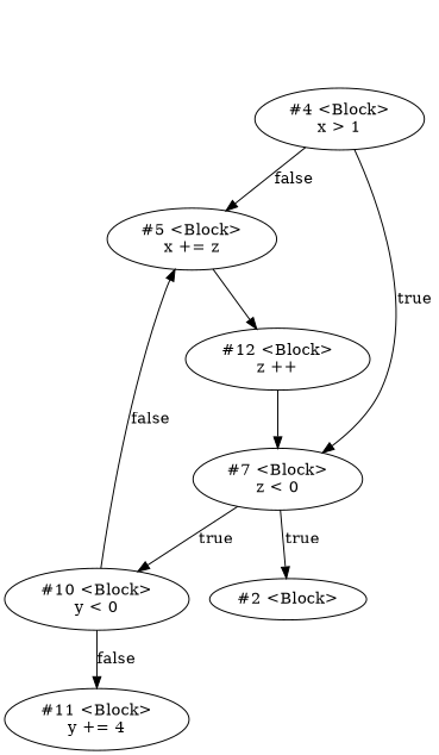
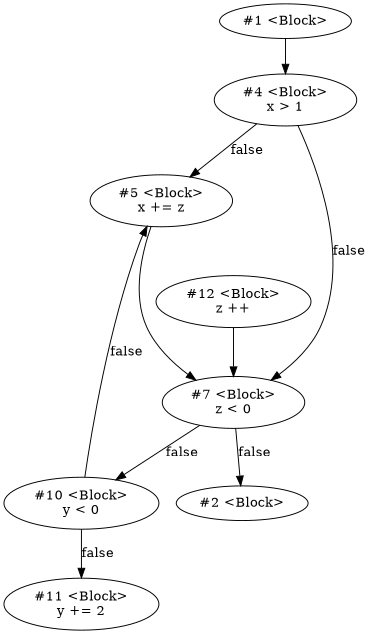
  strict digraph {
+   n1 [label="#1 &lt;Block&gt;\n"]
    n2 [label="#4 &lt;Block&gt;\nx > 1"]
    n3 [label="#5 &lt;Block&gt;\nx += z"]
    n4 [label="#7 &lt;Block&gt;\nz < 0"]
    n5 [label="#2 &lt;Block&gt;\n"]
    n6 [label="#10 &lt;Block&gt;\ny < 0"]
-   n7 [label="#11 &lt;Block&gt;\ny += 4"]
+   n7 [label="#11 &lt;Block&gt;\ny += 2"]
    n8 [label="#12 &lt;Block&gt;\nz ++"]
+   n1 -> n2
    n2 -> n3 [cond=true label=false]
-   n2 -> n4 [cond=false label=true]
-   n3 -> n8
-   n4 -> n5 [cond=false label=true]
-   n4 -> n6 [cond=true label=true]
+   n2 -> n4 [cond=false label=false]
+   n3 -> n4
+   n4 -> n5 [cond=false label=false]
+   n4 -> n6 [cond=true label=false]
    n6 -> n3 [cond=false label=false]
    n6 -> n7 [cond=true label=false]
    n8 -> n4
  }
